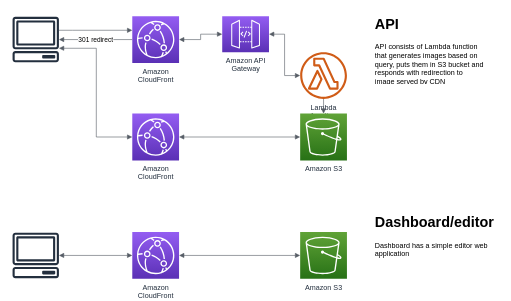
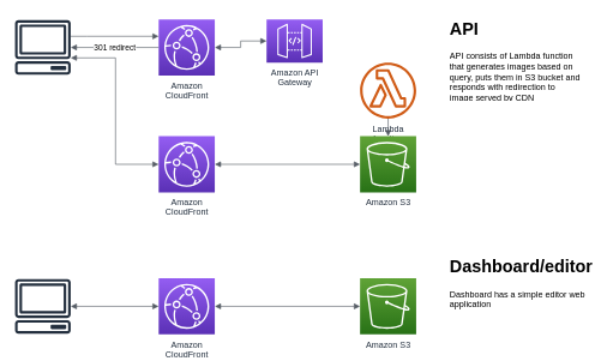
  <mxCell id="0" />
  <mxCell id="1" parent="0" />
  <mxCell id="2" value="Amazon API&lt;br&gt;Gateway&lt;br&gt;" style="outlineConnect=0;fontColor=#232F3E;gradientColor=#945DF2;gradientDirection=north;fillColor=#5A30B5;strokeColor=#ffffff;dashed=0;verticalLabelPosition=bottom;verticalAlign=top;align=center;html=1;fontSize=12;fontStyle=0;aspect=fixed;shape=mxgraph.aws4.resourceIcon;resIcon=mxgraph.aws4.api_gateway;labelBackgroundColor=#ffffff;" parent="1" vertex="1"><mxGeometry x="370" y="26.5" width="78" height="60" as="geometry" /></mxCell>
  <mxCell id="3" value="Lambda&lt;br&gt;function" style="outlineConnect=0;fontColor=#232F3E;gradientColor=none;fillColor=#D05C17;strokeColor=none;dashed=0;verticalLabelPosition=bottom;verticalAlign=top;align=center;html=1;fontSize=12;fontStyle=0;aspect=fixed;pointerEvents=1;shape=mxgraph.aws4.lambda_function;labelBackgroundColor=#ffffff;" parent="1" vertex="1"><mxGeometry x="500" y="86.5" width="78" height="78" as="geometry" /></mxCell>
  <mxCell id="4" value="Amazon S3" style="outlineConnect=0;fontColor=#232F3E;gradientColor=#60A337;gradientDirection=north;fillColor=#277116;strokeColor=#ffffff;dashed=0;verticalLabelPosition=bottom;verticalAlign=top;align=center;html=1;fontSize=12;fontStyle=0;aspect=fixed;shape=mxgraph.aws4.resourceIcon;resIcon=mxgraph.aws4.s3;labelBackgroundColor=#ffffff;" vertex="1" parent="1"><mxGeometry x="500" y="189" width="78" height="78" as="geometry" /></mxCell>
  <mxCell id="5" value="" style="edgeStyle=orthogonalEdgeStyle;html=1;endArrow=block;elbow=vertical;startArrow=none;endFill=1;strokeColor=#545B64;rounded=0;" edge="1" parent="1" source="3" target="4"><mxGeometry width="100" relative="1" as="geometry"><mxPoint x="250" y="176.5" as="sourcePoint" /><mxPoint x="350" y="176.5" as="targetPoint" /></mxGeometry></mxCell>
- <mxCell id="6" value="" style="edgeStyle=orthogonalEdgeStyle;html=1;endArrow=block;elbow=vertical;startArrow=block;startFill=1;endFill=1;strokeColor=#545B64;rounded=0;" edge="1" parent="1" source="2" target="3"><mxGeometry width="100" relative="1" as="geometry"><mxPoint x="250" y="126.5" as="sourcePoint" /><mxPoint x="350" y="126.5" as="targetPoint" /></mxGeometry></mxCell>
  <mxCell id="7" value="Amazon&lt;br&gt;CloudFront" style="outlineConnect=0;fontColor=#232F3E;gradientColor=#945DF2;gradientDirection=north;fillColor=#5A30B5;strokeColor=#ffffff;dashed=0;verticalLabelPosition=bottom;verticalAlign=top;align=center;html=1;fontSize=12;fontStyle=0;aspect=fixed;shape=mxgraph.aws4.resourceIcon;resIcon=mxgraph.aws4.cloudfront;" vertex="1" parent="1"><mxGeometry x="220" y="189" width="78" height="78" as="geometry" /></mxCell>
  <mxCell id="8" value="" style="edgeStyle=orthogonalEdgeStyle;html=1;endArrow=block;elbow=vertical;startArrow=block;startFill=1;endFill=1;strokeColor=#545B64;rounded=0;" edge="1" parent="1" source="7" target="4"><mxGeometry width="100" relative="1" as="geometry"><mxPoint x="440" y="330" as="sourcePoint" /><mxPoint x="540" y="330" as="targetPoint" /><Array as="points"><mxPoint x="539" y="228" /></Array></mxGeometry></mxCell>
  <mxCell id="9" value="301 redirect" style="edgeStyle=orthogonalEdgeStyle;html=1;endArrow=none;elbow=vertical;startArrow=block;startFill=1;strokeColor=#545B64;rounded=0;" edge="1" parent="1" source="20" target="18"><mxGeometry width="100" relative="1" as="geometry"><mxPoint x="100" y="65.5" as="sourcePoint" /><mxPoint x="200" y="65.5" as="targetPoint" /><Array as="points" /></mxGeometry></mxCell>
  <mxCell id="10" value="" style="edgeStyle=orthogonalEdgeStyle;html=1;endArrow=block;elbow=vertical;startArrow=none;endFill=1;strokeColor=#545B64;rounded=0;" edge="1" parent="1" source="20" target="18"><mxGeometry width="100" relative="1" as="geometry"><mxPoint x="98" y="40.964" as="sourcePoint" /><mxPoint x="210" as="targetPoint" y="-20" /><Array as="points"><mxPoint x="120" y="50" /><mxPoint x="120" y="50" /></Array></mxGeometry></mxCell>
  <mxCell id="11" value="" style="edgeStyle=orthogonalEdgeStyle;html=1;endArrow=block;elbow=vertical;startArrow=block;startFill=1;endFill=1;strokeColor=#545B64;rounded=0;" edge="1" parent="1" source="20" target="7"><mxGeometry width="100" relative="1" as="geometry"><mxPoint x="100" y="80" as="sourcePoint" /><mxPoint x="100" y="240" as="targetPoint" /><Array as="points"><mxPoint x="160" y="80" /><mxPoint x="160" y="228" /></Array></mxGeometry></mxCell>
  <mxCell id="12" value="Amazon&lt;br&gt;CloudFront" style="outlineConnect=0;fontColor=#232F3E;gradientColor=#945DF2;gradientDirection=north;fillColor=#5A30B5;strokeColor=#ffffff;dashed=0;verticalLabelPosition=bottom;verticalAlign=top;align=center;html=1;fontSize=12;fontStyle=0;aspect=fixed;shape=mxgraph.aws4.resourceIcon;resIcon=mxgraph.aws4.cloudfront;" vertex="1" parent="1"><mxGeometry x="220" y="386.5" width="78" height="78" as="geometry" /></mxCell>
  <mxCell id="13" value="Amazon S3" style="outlineConnect=0;fontColor=#232F3E;gradientColor=#60A337;gradientDirection=north;fillColor=#277116;strokeColor=#ffffff;dashed=0;verticalLabelPosition=bottom;verticalAlign=top;align=center;html=1;fontSize=12;fontStyle=0;aspect=fixed;shape=mxgraph.aws4.resourceIcon;resIcon=mxgraph.aws4.s3;labelBackgroundColor=#ffffff;" vertex="1" parent="1"><mxGeometry x="500" y="386.5" width="78" height="78" as="geometry" /></mxCell>
  <mxCell id="14" value="" style="edgeStyle=orthogonalEdgeStyle;html=1;endArrow=block;elbow=vertical;startArrow=block;startFill=1;endFill=1;strokeColor=#545B64;rounded=0;" edge="1" parent="1" source="21" target="12"><mxGeometry width="100" relative="1" as="geometry"><mxPoint x="100" y="425.6" as="sourcePoint" /><mxPoint x="120" y="510" as="targetPoint" /></mxGeometry></mxCell>
  <mxCell id="15" value="" style="edgeStyle=orthogonalEdgeStyle;html=1;endArrow=block;elbow=vertical;startArrow=block;startFill=1;endFill=1;strokeColor=#545B64;rounded=0;" edge="1" parent="1" source="12" target="13"><mxGeometry width="100" relative="1" as="geometry"><mxPoint x="300" y="420" as="sourcePoint" /><mxPoint x="530" y="350" as="targetPoint" /></mxGeometry></mxCell>
  <mxCell id="16" value="&lt;h1&gt;API&lt;/h1&gt;&lt;p&gt;API consists of Lambda function that generates images based on query, puts them in S3 bucket and responds with redirection to image served by CDN&lt;/p&gt;" style="text;html=1;strokeColor=none;fillColor=none;spacing=5;spacingTop=-20;whiteSpace=wrap;overflow=hidden;rounded=0;" vertex="1" parent="1"><mxGeometry x="620" y="20" width="190" height="120" as="geometry" /></mxCell>
  <mxCell id="17" value="&lt;h1&gt;Dashboard/editor&lt;/h1&gt;&lt;p&gt;Dashboard has a simple editor web application&lt;/p&gt;" style="text;html=1;strokeColor=none;fillColor=none;spacing=5;spacingTop=-20;whiteSpace=wrap;overflow=hidden;rounded=0;" vertex="1" parent="1"><mxGeometry x="620" y="351" width="210" height="120" as="geometry" /></mxCell>
  <mxCell id="18" value="Amazon&lt;br&gt;CloudFront" style="outlineConnect=0;fontColor=#232F3E;gradientColor=#945DF2;gradientDirection=north;fillColor=#5A30B5;strokeColor=#ffffff;dashed=0;verticalLabelPosition=bottom;verticalAlign=top;align=center;html=1;fontSize=12;fontStyle=0;aspect=fixed;shape=mxgraph.aws4.resourceIcon;resIcon=mxgraph.aws4.cloudfront;" vertex="1" parent="1"><mxGeometry x="220" y="26.5" width="78" height="78" as="geometry" /></mxCell>
  <mxCell id="19" value="" style="edgeStyle=orthogonalEdgeStyle;html=1;endArrow=block;elbow=vertical;startArrow=block;startFill=1;endFill=1;strokeColor=#545B64;rounded=0;" edge="1" parent="1" source="18" target="2"><mxGeometry width="100" relative="1" as="geometry"><mxPoint x="270" y="-10" as="sourcePoint" /><mxPoint x="370" y="-10" as="targetPoint" /></mxGeometry></mxCell>
  <mxCell id="20" value="" style="outlineConnect=0;fontColor=#232F3E;gradientColor=none;fillColor=#232F3E;strokeColor=none;dashed=0;verticalLabelPosition=bottom;verticalAlign=top;align=center;html=1;fontSize=12;fontStyle=0;aspect=fixed;pointerEvents=1;shape=mxgraph.aws4.client;" vertex="1" parent="1"><mxGeometry x="20" y="27.5" width="78" height="76" as="geometry" /></mxCell>
  <mxCell id="21" value="" style="outlineConnect=0;fontColor=#232F3E;gradientColor=none;fillColor=#232F3E;strokeColor=none;dashed=0;verticalLabelPosition=bottom;verticalAlign=top;align=center;html=1;fontSize=12;fontStyle=0;aspect=fixed;pointerEvents=1;shape=mxgraph.aws4.client;" vertex="1" parent="1"><mxGeometry x="20" y="387.5" width="78" height="76" as="geometry" /></mxCell>
